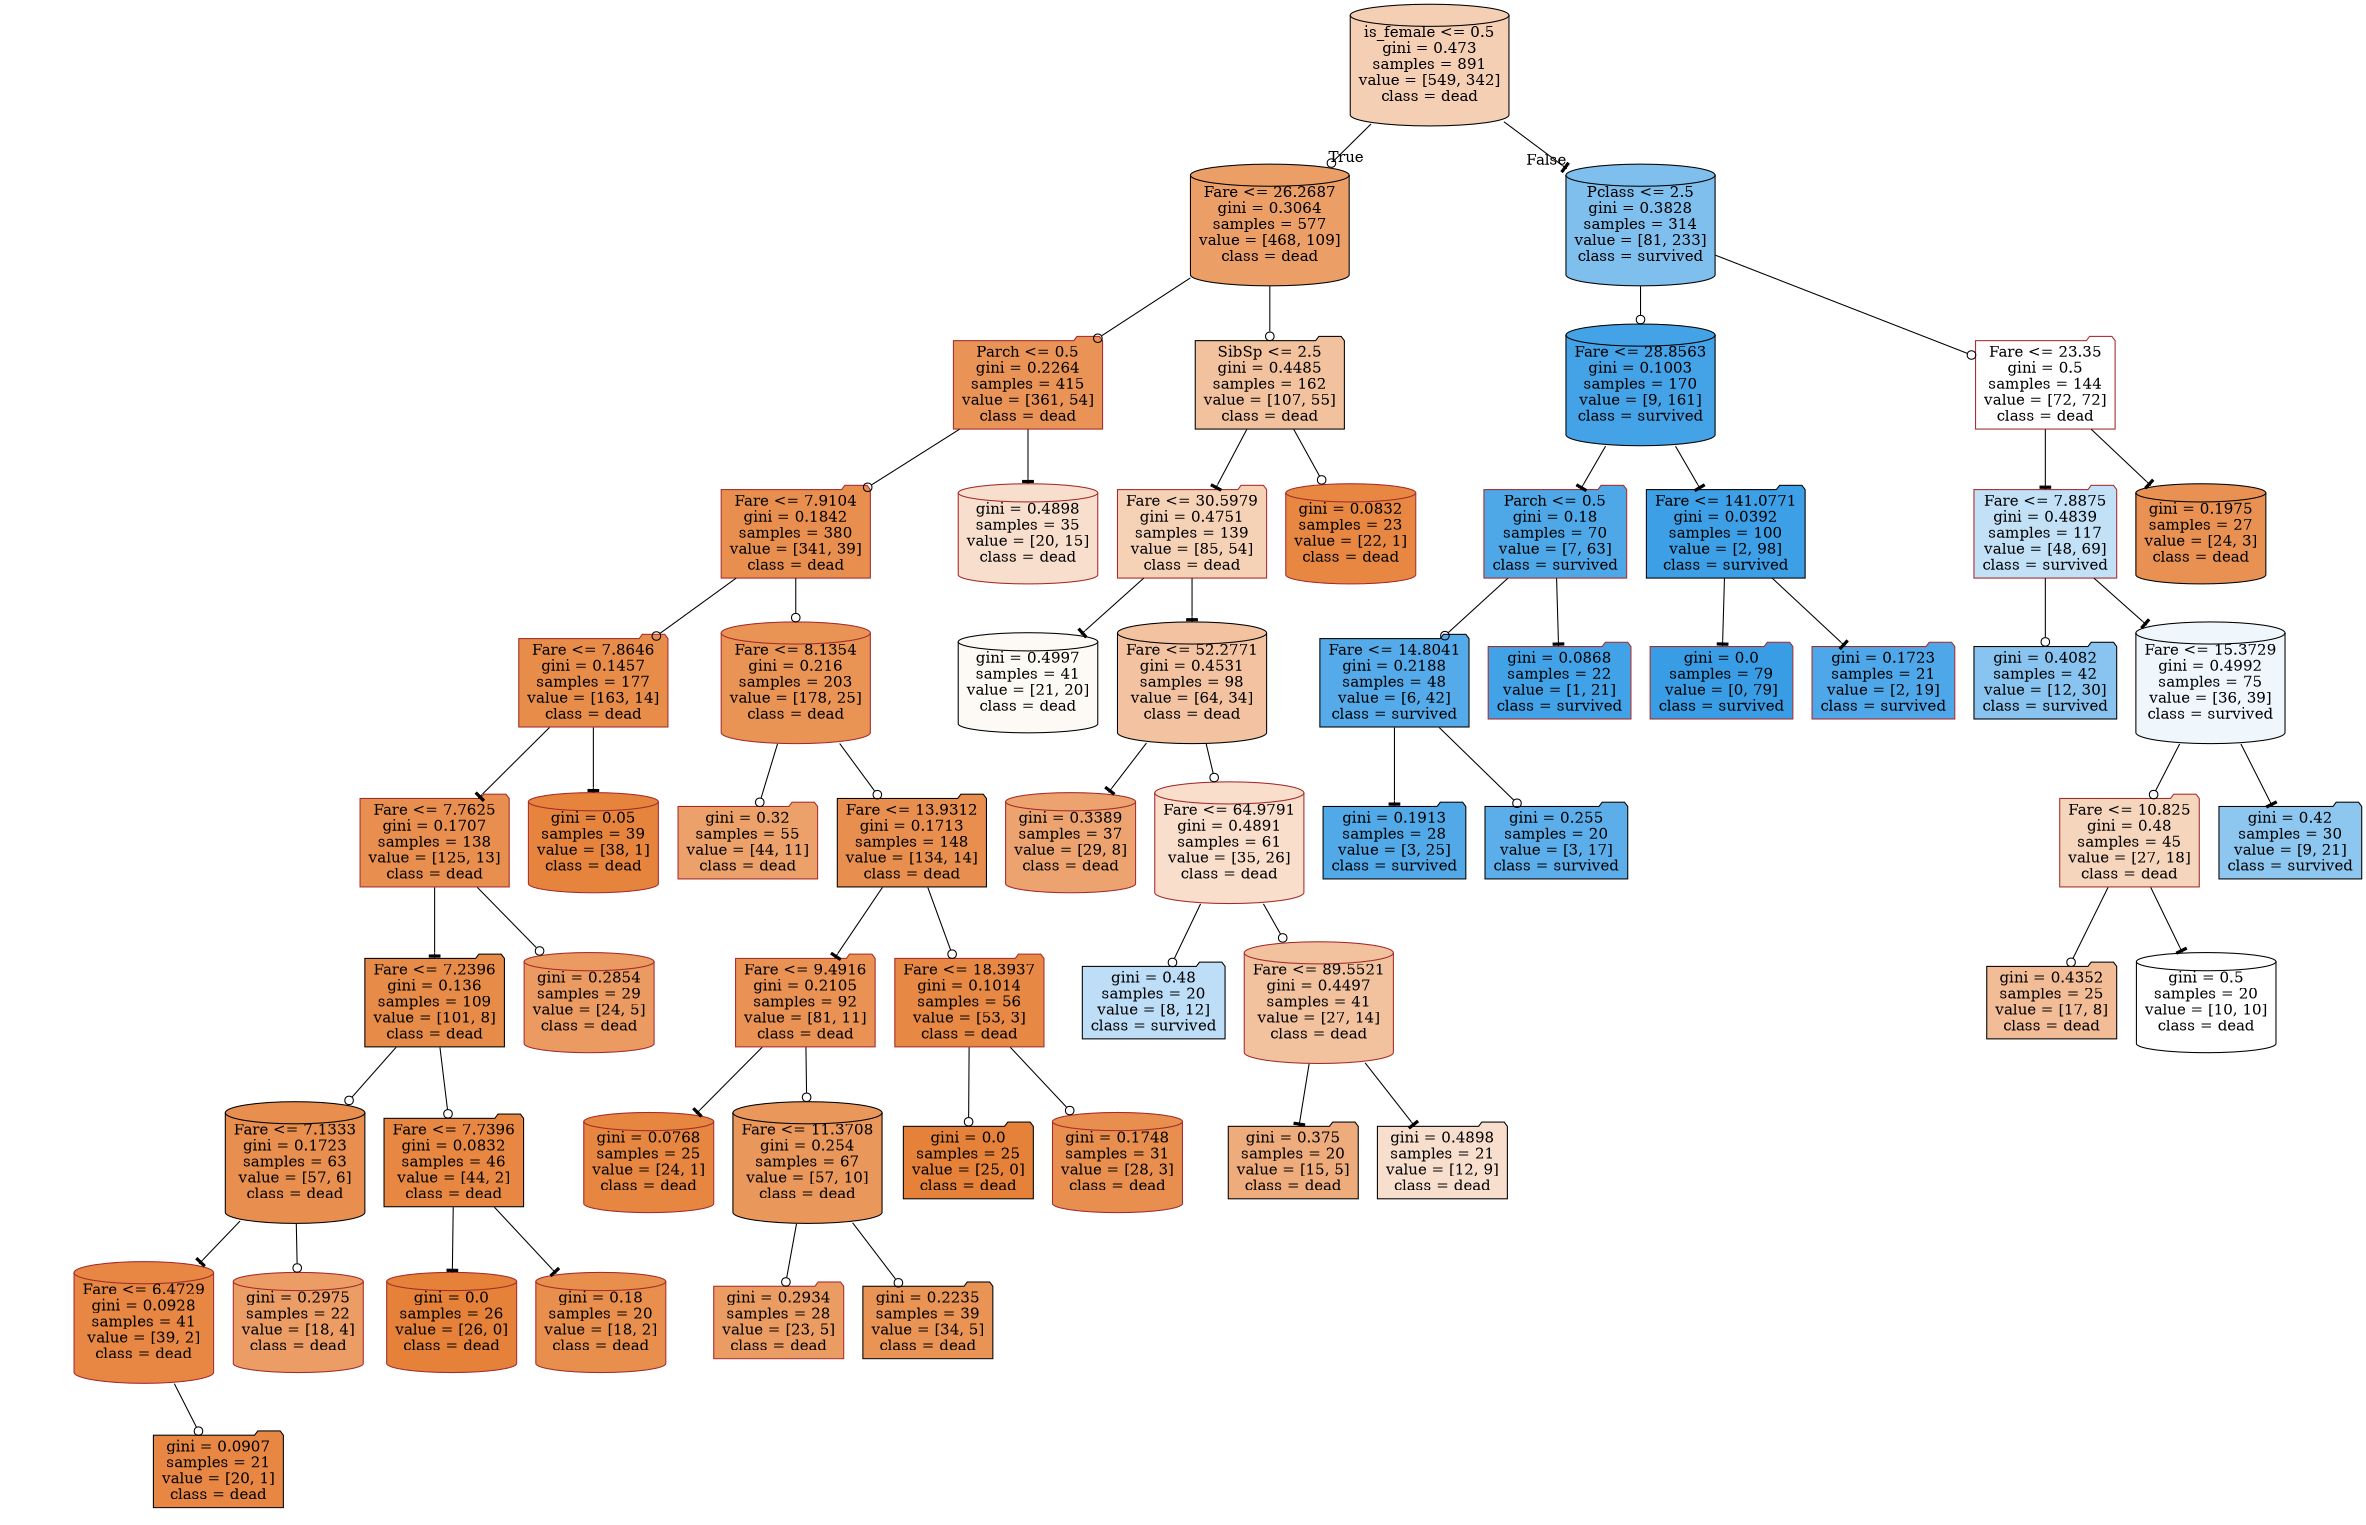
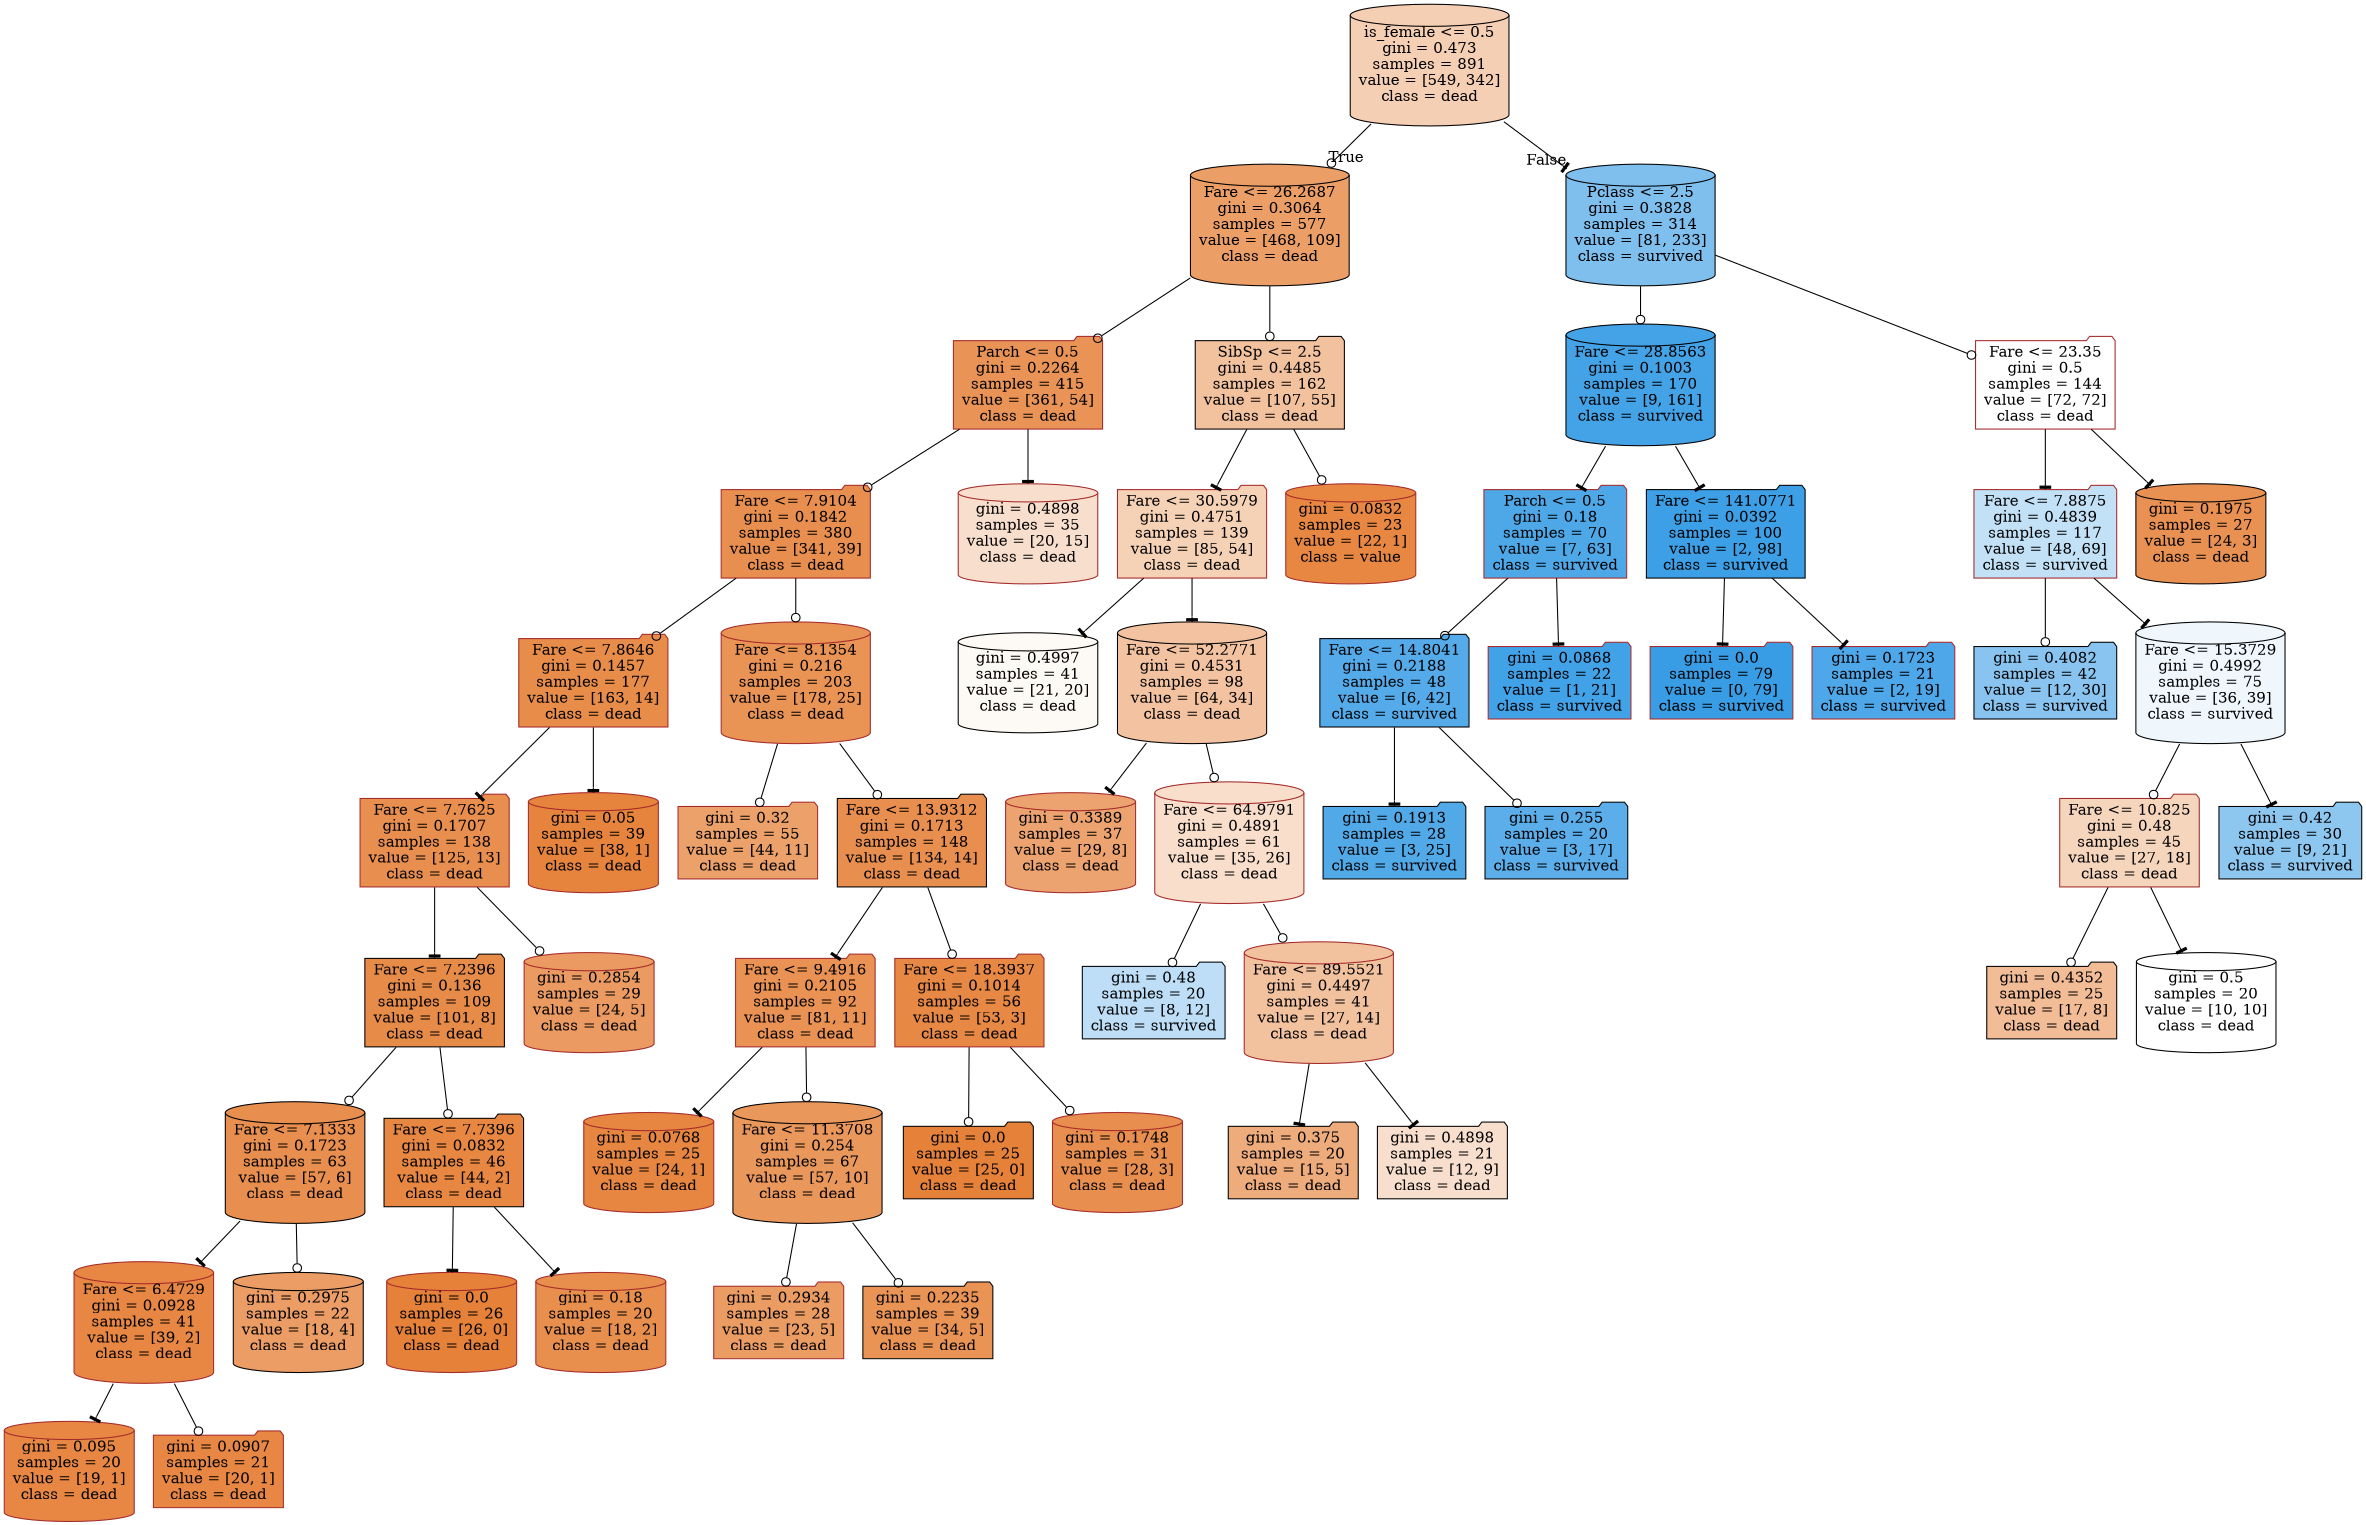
  digraph {
    node [color=brown fillcolor="#e58139e4" shape=folder style=filled]
    edge [arrowhead=odot]
    n1 [color=black fillcolor="#e5813960" label="is_female <= 0.5\ngini = 0.473\nsamples = 891\nvalue = [549, 342]\nclass = dead" shape=cylinder]
    n2 [color=black fillcolor="#e58139c4" label="Fare <= 26.2687\ngini = 0.3064\nsamples = 577\nvalue = [468, 109]\nclass = dead" shape=cylinder]
    n3 [color=black fillcolor="#399de5a6" label="Pclass <= 2.5\ngini = 0.3828\nsamples = 314\nvalue = [81, 233]\nclass = survived" shape=cylinder]
    n4 [fillcolor="#e58139d9" label="Parch <= 0.5\ngini = 0.2264\nsamples = 415\nvalue = [361, 54]\nclass = dead"]
    n5 [color=black fillcolor="#e581397c" label="SibSp <= 2.5\ngini = 0.4485\nsamples = 162\nvalue = [107, 55]\nclass = dead"]
    n6 [color=black fillcolor="#399de5f1" label="Fare <= 28.8563\ngini = 0.1003\nsamples = 170\nvalue = [9, 161]\nclass = survived" shape=cylinder]
    n7 [fillcolor="#e5813900" label="Fare <= 23.35\ngini = 0.5\nsamples = 144\nvalue = [72, 72]\nclass = dead"]
    n8 [fillcolor="#e58139e2" label="Fare <= 7.9104\ngini = 0.1842\nsamples = 380\nvalue = [341, 39]\nclass = dead"]
    n9 [fillcolor="#e5813940" label="gini = 0.4898\nsamples = 35\nvalue = [20, 15]\nclass = dead" shape=cylinder]
    n10 [fillcolor="#e581395d" label="Fare <= 30.5979\ngini = 0.4751\nsamples = 139\nvalue = [85, 54]\nclass = dead"]
-   n11 [fillcolor="#e58139f3" label="gini = 0.0832\nsamples = 23\nvalue = [22, 1]\nclass = dead" shape=cylinder]
+   n11 [fillcolor="#e58139f3" label="gini = 0.0832\nsamples = 23\nvalue = [22, 1]\nclass = value" shape=cylinder]
    n12 [fillcolor="#e58139e9" label="Fare <= 7.8646\ngini = 0.1457\nsamples = 177\nvalue = [163, 14]\nclass = dead"]
    n13 [fillcolor="#e58139db" label="Fare <= 8.1354\ngini = 0.216\nsamples = 203\nvalue = [178, 25]\nclass = dead" shape=cylinder]
    n14 [label="Fare <= 7.7625\ngini = 0.1707\nsamples = 138\nvalue = [125, 13]\nclass = dead"]
    n15 [fillcolor="#e58139f8" label="gini = 0.05\nsamples = 39\nvalue = [38, 1]\nclass = dead" shape=cylinder]
    n16 [fillcolor="#e58139bf" label="gini = 0.32\nsamples = 55\nvalue = [44, 11]\nclass = dead"]
    n17 [color=black label="Fare <= 13.9312\ngini = 0.1713\nsamples = 148\nvalue = [134, 14]\nclass = dead"]
    n18 [color=black fillcolor="#e58139eb" label="Fare <= 7.2396\ngini = 0.136\nsamples = 109\nvalue = [101, 8]\nclass = dead"]
    n19 [fillcolor="#e58139ca" label="gini = 0.2854\nsamples = 29\nvalue = [24, 5]\nclass = dead" shape=cylinder]
    n20 [color=black label="Fare <= 7.1333\ngini = 0.1723\nsamples = 63\nvalue = [57, 6]\nclass = dead" shape=cylinder]
    n21 [color=black fillcolor="#e58139f3" label="Fare <= 7.7396\ngini = 0.0832\nsamples = 46\nvalue = [44, 2]\nclass = dead"]
    n22 [fillcolor="#e58139f2" label="Fare <= 6.4729\ngini = 0.0928\nsamples = 41\nvalue = [39, 2]\nclass = dead" shape=cylinder]
-   n23 [fillcolor="#e58139c6" label="gini = 0.2975\nsamples = 22\nvalue = [18, 4]\nclass = dead" shape=cylinder]
+   n23 [color=black fillcolor="#e58139c6" label="gini = 0.2975\nsamples = 22\nvalue = [18, 4]\nclass = dead" shape=cylinder]
    n24 [fillcolor="#e58139ff" label="gini = 0.0\nsamples = 26\nvalue = [26, 0]\nclass = dead" shape=cylinder]
    n25 [fillcolor="#e58139e3" label="gini = 0.18\nsamples = 20\nvalue = [18, 2]\nclass = dead" shape=cylinder]
-   n27 [color=black fillcolor="#e58139f2" label="gini = 0.0907\nsamples = 21\nvalue = [20, 1]\nclass = dead"]
+   n26 [fillcolor="#e58139f2" label="gini = 0.095\nsamples = 20\nvalue = [19, 1]\nclass = dead" shape=cylinder]
+   n27 [fillcolor="#e58139f2" label="gini = 0.0907\nsamples = 21\nvalue = [20, 1]\nclass = dead"]
    n28 [fillcolor="#e58139dc" label="Fare <= 9.4916\ngini = 0.2105\nsamples = 92\nvalue = [81, 11]\nclass = dead"]
    n29 [fillcolor="#e58139f1" label="Fare <= 18.3937\ngini = 0.1014\nsamples = 56\nvalue = [53, 3]\nclass = dead"]
    n30 [fillcolor="#e58139f4" label="gini = 0.0768\nsamples = 25\nvalue = [24, 1]\nclass = dead" shape=cylinder]
    n31 [color=black fillcolor="#e58139d2" label="Fare <= 11.3708\ngini = 0.254\nsamples = 67\nvalue = [57, 10]\nclass = dead" shape=cylinder]
    n32 [color=black fillcolor="#e58139ff" label="gini = 0.0\nsamples = 25\nvalue = [25, 0]\nclass = dead"]
    n33 [label="gini = 0.1748\nsamples = 31\nvalue = [28, 3]\nclass = dead" shape=cylinder]
    n34 [fillcolor="#e58139c8" label="gini = 0.2934\nsamples = 28\nvalue = [23, 5]\nclass = dead"]
    n35 [color=black fillcolor="#e58139da" label="gini = 0.2235\nsamples = 39\nvalue = [34, 5]\nclass = dead"]
    n36 [color=black fillcolor="#e581390c" label="gini = 0.4997\nsamples = 41\nvalue = [21, 20]\nclass = dead" shape=cylinder]
    n37 [color=black fillcolor="#e5813978" label="Fare <= 52.2771\ngini = 0.4531\nsamples = 98\nvalue = [64, 34]\nclass = dead" shape=cylinder]
    n38 [fillcolor="#e58139b9" label="gini = 0.3389\nsamples = 37\nvalue = [29, 8]\nclass = dead" shape=cylinder]
    n39 [fillcolor="#e5813942" label="Fare <= 64.9791\ngini = 0.4891\nsamples = 61\nvalue = [35, 26]\nclass = dead" shape=cylinder]
    n40 [color=black fillcolor="#399de555" label="gini = 0.48\nsamples = 20\nvalue = [8, 12]\nclass = survived"]
    n41 [fillcolor="#e581397b" label="Fare <= 89.5521\ngini = 0.4497\nsamples = 41\nvalue = [27, 14]\nclass = dead" shape=cylinder]
    n42 [color=black fillcolor="#e58139aa" label="gini = 0.375\nsamples = 20\nvalue = [15, 5]\nclass = dead"]
    n43 [color=black fillcolor="#e5813940" label="gini = 0.4898\nsamples = 21\nvalue = [12, 9]\nclass = dead"]
    n44 [fillcolor="#399de5e3" label="Parch <= 0.5\ngini = 0.18\nsamples = 70\nvalue = [7, 63]\nclass = survived"]
    n45 [color=black fillcolor="#399de5fa" label="Fare <= 141.0771\ngini = 0.0392\nsamples = 100\nvalue = [2, 98]\nclass = survived"]
    n46 [fillcolor="#399de54e" label="Fare <= 7.8875\ngini = 0.4839\nsamples = 117\nvalue = [48, 69]\nclass = survived"]
    n47 [color=black fillcolor="#e58139df" label="gini = 0.1975\nsamples = 27\nvalue = [24, 3]\nclass = dead" shape=cylinder]
    n48 [color=black fillcolor="#399de5db" label="Fare <= 14.8041\ngini = 0.2188\nsamples = 48\nvalue = [6, 42]\nclass = survived"]
    n49 [fillcolor="#399de5f3" label="gini = 0.0868\nsamples = 22\nvalue = [1, 21]\nclass = survived"]
    n50 [fillcolor="#399de5ff" label="gini = 0.0\nsamples = 79\nvalue = [0, 79]\nclass = survived"]
    n51 [fillcolor="#399de5e4" label="gini = 0.1723\nsamples = 21\nvalue = [2, 19]\nclass = survived"]
    n52 [color=black fillcolor="#399de5e0" label="gini = 0.1913\nsamples = 28\nvalue = [3, 25]\nclass = survived"]
    n53 [color=black fillcolor="#399de5d2" label="gini = 0.255\nsamples = 20\nvalue = [3, 17]\nclass = survived"]
    n54 [color=black fillcolor="#399de599" label="gini = 0.4082\nsamples = 42\nvalue = [12, 30]\nclass = survived"]
    n55 [color=black fillcolor="#399de514" label="Fare <= 15.3729\ngini = 0.4992\nsamples = 75\nvalue = [36, 39]\nclass = survived" shape=cylinder]
    n56 [fillcolor="#e5813955" label="Fare <= 10.825\ngini = 0.48\nsamples = 45\nvalue = [27, 18]\nclass = dead"]
    n57 [color=black fillcolor="#399de592" label="gini = 0.42\nsamples = 30\nvalue = [9, 21]\nclass = survived"]
    n58 [color=black fillcolor="#e5813987" label="gini = 0.4352\nsamples = 25\nvalue = [17, 8]\nclass = dead"]
    n59 [color=black fillcolor="#e5813900" label="gini = 0.5\nsamples = 20\nvalue = [10, 10]\nclass = dead" shape=cylinder]
    n1 -> n2 [headlabel=True labelangle=45 labeldistance=2.5]
    n1 -> n3 [arrowhead=tee headlabel=False labelangle=-45 labeldistance=2.5]
    n2 -> n4
    n2 -> n5
    n3 -> n6
    n3 -> n7
    n4 -> n8
    n4 -> n9 [arrowhead=tee]
    n5 -> n10 [arrowhead=tee]
    n5 -> n11
    n6 -> n44 [arrowhead=tee]
    n6 -> n45 [arrowhead=tee]
    n7 -> n46 [arrowhead=tee]
    n7 -> n47 [arrowhead=tee]
    n8 -> n12
    n8 -> n13
    n10 -> n36 [arrowhead=tee]
    n10 -> n37 [arrowhead=tee]
    n12 -> n14 [arrowhead=tee]
    n12 -> n15 [arrowhead=tee]
    n13 -> n16
    n13 -> n17
    n14 -> n18 [arrowhead=tee]
    n14 -> n19
    n17 -> n28 [arrowhead=tee]
    n17 -> n29
    n18 -> n20
    n18 -> n21
    n20 -> n22 [arrowhead=tee]
    n20 -> n23
    n21 -> n24 [arrowhead=tee]
    n21 -> n25 [arrowhead=tee]
+   n22 -> n26 [arrowhead=tee]
    n22 -> n27
    n28 -> n30 [arrowhead=tee]
    n28 -> n31
    n29 -> n32
    n29 -> n33
    n31 -> n34
    n31 -> n35
    n37 -> n38 [arrowhead=tee]
    n37 -> n39
    n39 -> n40
    n39 -> n41
    n41 -> n42 [arrowhead=tee]
    n41 -> n43 [arrowhead=tee]
    n44 -> n48
    n44 -> n49 [arrowhead=tee]
    n45 -> n50 [arrowhead=tee]
    n45 -> n51 [arrowhead=tee]
    n46 -> n54
    n46 -> n55 [arrowhead=tee]
    n48 -> n52 [arrowhead=tee]
    n48 -> n53
    n55 -> n56
    n55 -> n57 [arrowhead=tee]
    n56 -> n58
    n56 -> n59 [arrowhead=tee]
  }
